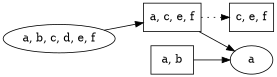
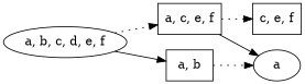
  digraph {
    rankdir=LR
    node [shape=box]
    n1 [label="a, b, c, d, e, f" shape=""]
    n2 [label="a, c, e, f"]
    n3 [label="a, b"]
    n4 [label="c, e, f"]
    n5 [label=a shape=""]
-   n1 -> n2
+   n1 -> n2 [style=dotted]
+   n1 -> n3
    n2 -> n4 [style=dotted]
    n2 -> n5 [style=solid]
-   n3 -> n5 [style=solid]
+   n3 -> n5 [style=dotted]
  }
